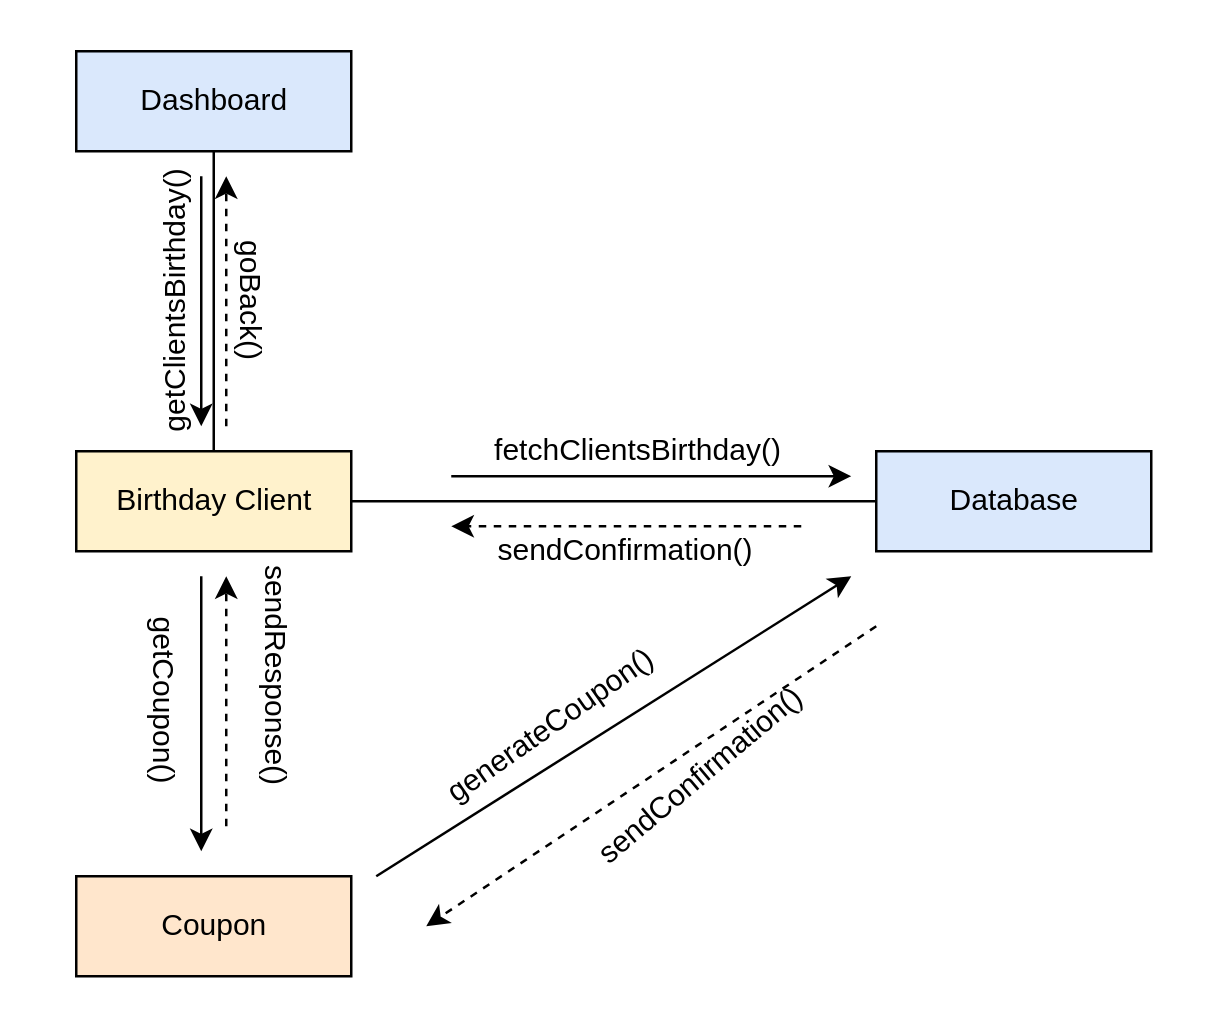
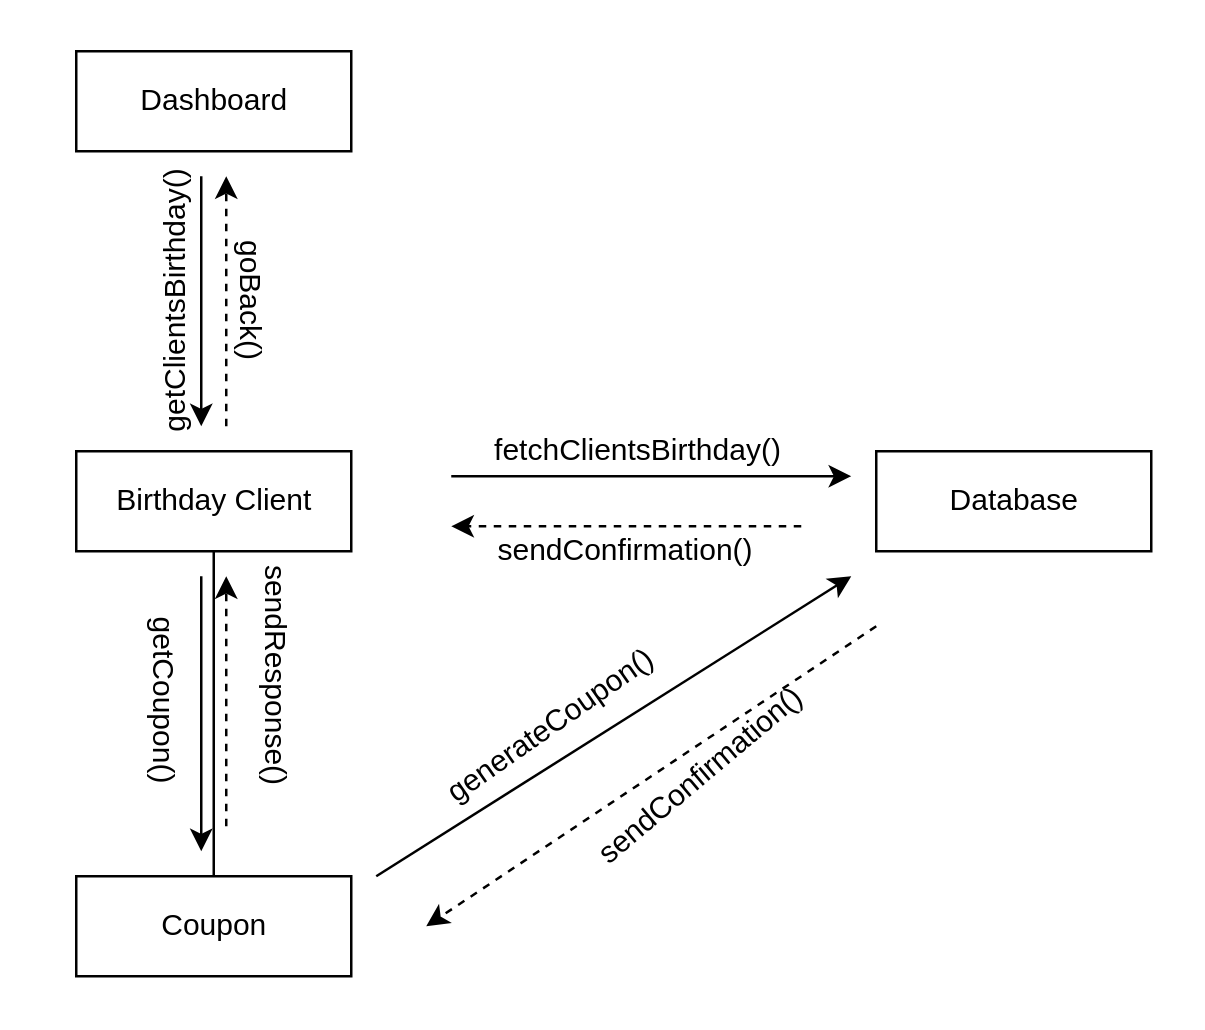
  <mxCell id="0" />
  <mxCell id="1" parent="0" />
- <mxCell id="2" value="Dashboard" style="html=1;fillColor=#dae8fc;" vertex="1" parent="1"><mxGeometry x="30" y="20" width="110" height="40" as="geometry" /></mxCell>
- <mxCell id="3" value="Birthday Client" style="html=1;fillColor=#fff2cc;" vertex="1" parent="1"><mxGeometry x="30" y="180" width="110" height="40" as="geometry" /></mxCell>
- <mxCell id="4" value="Coupon" style="html=1;fillColor=#ffe6cc;" vertex="1" parent="1"><mxGeometry x="30" y="350" width="110" height="40" as="geometry" /></mxCell>
- <mxCell id="5" value="Database" style="html=1;fillColor=#dae8fc;" vertex="1" parent="1"><mxGeometry x="350" y="180" width="110" height="40" as="geometry" /></mxCell>
- <mxCell id="6" value="" style="endArrow=none;html=1;entryX=0.5;entryY=1;entryDx=0;entryDy=0;exitX=0.5;exitY=0;exitDx=0;exitDy=0;" edge="1" parent="1" source="3" target="2"><mxGeometry width="50" height="50" relative="1" as="geometry"><mxPoint x="120" y="270" as="sourcePoint" /><mxPoint x="170" y="220" as="targetPoint" /></mxGeometry></mxCell>
- <mxCell id="7" value="" style="endArrow=none;html=1;entryX=0;entryY=0.5;entryDx=0;entryDy=0;exitX=1;exitY=0.5;exitDx=0;exitDy=0;" edge="1" parent="1" source="3" target="5"><mxGeometry width="50" height="50" relative="1" as="geometry"><mxPoint x="120" y="270" as="sourcePoint" /><mxPoint x="170" y="220" as="targetPoint" /></mxGeometry></mxCell>
+ <mxCell id="2" value="Dashboard" style="html=1;" vertex="1" parent="1"><mxGeometry x="30" y="20" width="110" height="40" as="geometry" /></mxCell>
+ <mxCell id="3" value="Birthday Client" style="html=1;" vertex="1" parent="1"><mxGeometry x="30" y="180" width="110" height="40" as="geometry" /></mxCell>
+ <mxCell id="4" value="Coupon" style="html=1;" vertex="1" parent="1"><mxGeometry x="30" y="350" width="110" height="40" as="geometry" /></mxCell>
+ <mxCell id="5" value="Database" style="html=1;" vertex="1" parent="1"><mxGeometry x="350" y="180" width="110" height="40" as="geometry" /></mxCell>
+ <mxCell id="8" value="" style="endArrow=none;html=1;entryX=0.5;entryY=1;entryDx=0;entryDy=0;exitX=0.5;exitY=0;exitDx=0;exitDy=0;" edge="1" parent="1" source="4" target="3"><mxGeometry width="50" height="50" relative="1" as="geometry"><mxPoint x="120" y="270" as="sourcePoint" /><mxPoint x="170" y="220" as="targetPoint" /></mxGeometry></mxCell>
  <mxCell id="9" value="getClientsBirthday()" style="text;html=1;strokeColor=none;fillColor=none;align=center;verticalAlign=middle;whiteSpace=wrap;rounded=0;rotation=-90;" vertex="1" parent="1"><mxGeometry x="50" y="110" width="40" height="20" as="geometry" /></mxCell>
  <mxCell id="10" value="" style="endArrow=classic;html=1;" edge="1" parent="1"><mxGeometry width="50" height="50" relative="1" as="geometry"><mxPoint x="80" y="70" as="sourcePoint" /><mxPoint x="80" y="170" as="targetPoint" /></mxGeometry></mxCell>
  <mxCell id="11" value="" style="endArrow=classic;html=1;" edge="1" parent="1"><mxGeometry width="50" height="50" relative="1" as="geometry"><mxPoint x="80" y="230" as="sourcePoint" /><mxPoint x="80" y="340" as="targetPoint" /></mxGeometry></mxCell>
  <mxCell id="12" value="getCoupon()" style="text;html=1;strokeColor=none;fillColor=none;align=center;verticalAlign=middle;whiteSpace=wrap;rounded=0;rotation=90;" vertex="1" parent="1"><mxGeometry x="20" y="270" width="90" height="20" as="geometry" /></mxCell>
  <mxCell id="13" value="" style="endArrow=classic;html=1;" edge="1" parent="1"><mxGeometry width="50" height="50" relative="1" as="geometry"><mxPoint x="180" y="190" as="sourcePoint" /><mxPoint x="340" y="190" as="targetPoint" /></mxGeometry></mxCell>
  <mxCell id="14" value="fetchClientsBirthday()" style="text;html=1;strokeColor=none;fillColor=none;align=center;verticalAlign=middle;whiteSpace=wrap;rounded=0;" vertex="1" parent="1"><mxGeometry x="235" y="170" width="40" height="20" as="geometry" /></mxCell>
  <mxCell id="15" value="generateCoupon()" style="text;html=1;strokeColor=none;fillColor=none;align=center;verticalAlign=middle;whiteSpace=wrap;rounded=0;rotation=-35;" vertex="1" parent="1"><mxGeometry x="200" y="280" width="40" height="20" as="geometry" /></mxCell>
  <mxCell id="16" value="" style="endArrow=classic;html=1;" edge="1" parent="1"><mxGeometry width="50" height="50" relative="1" as="geometry"><mxPoint x="150" y="350" as="sourcePoint" /><mxPoint x="340" y="230" as="targetPoint" /></mxGeometry></mxCell>
  <mxCell id="17" value="" style="endArrow=classic;html=1;dashed=1;" edge="1" parent="1"><mxGeometry width="50" height="50" relative="1" as="geometry"><mxPoint x="350" y="250" as="sourcePoint" /><mxPoint x="170" y="370" as="targetPoint" /></mxGeometry></mxCell>
  <mxCell id="18" value="" style="endArrow=classic;html=1;dashed=1;" edge="1" parent="1"><mxGeometry width="50" height="50" relative="1" as="geometry"><mxPoint x="320" y="210" as="sourcePoint" /><mxPoint x="180" y="210" as="targetPoint" /></mxGeometry></mxCell>
  <mxCell id="19" value="" style="endArrow=classic;html=1;dashed=1;" edge="1" parent="1"><mxGeometry width="50" height="50" relative="1" as="geometry"><mxPoint x="90" y="330" as="sourcePoint" /><mxPoint x="90" y="230" as="targetPoint" /></mxGeometry></mxCell>
  <mxCell id="20" value="" style="endArrow=classic;html=1;dashed=1;" edge="1" parent="1"><mxGeometry width="50" height="50" relative="1" as="geometry"><mxPoint x="90" y="170" as="sourcePoint" /><mxPoint x="90" y="70" as="targetPoint" /></mxGeometry></mxCell>
  <mxCell id="21" value="sendConfirmation()" style="text;html=1;strokeColor=none;fillColor=none;align=center;verticalAlign=middle;whiteSpace=wrap;rounded=0;rotation=0;" vertex="1" parent="1"><mxGeometry x="230" y="210" width="40" height="20" as="geometry" /></mxCell>
  <mxCell id="22" value="sendConfirmation()" style="text;html=1;strokeColor=none;fillColor=none;align=center;verticalAlign=middle;whiteSpace=wrap;rounded=0;rotation=-40;" vertex="1" parent="1"><mxGeometry x="260" y="300" width="40" height="20" as="geometry" /></mxCell>
  <mxCell id="23" value="sendResponse()" style="text;html=1;strokeColor=none;fillColor=none;align=center;verticalAlign=middle;whiteSpace=wrap;rounded=0;rotation=90;" vertex="1" parent="1"><mxGeometry x="90" y="260" width="40" height="20" as="geometry" /></mxCell>
  <mxCell id="24" value="goBack()" style="text;html=1;strokeColor=none;fillColor=none;align=center;verticalAlign=middle;whiteSpace=wrap;rounded=0;rotation=90;" vertex="1" parent="1"><mxGeometry x="80" y="110" width="40" height="20" as="geometry" /></mxCell>
